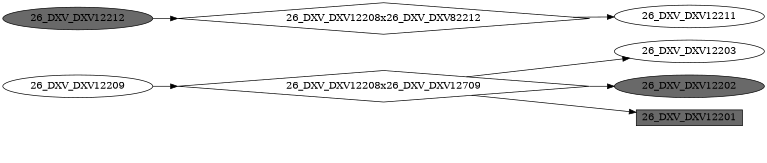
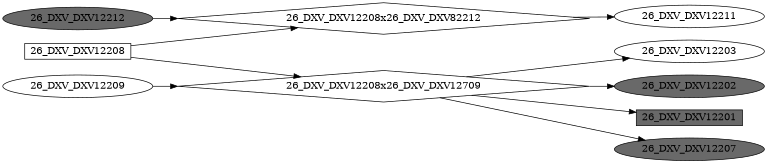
  digraph {
    rankdir=LR
    node [fillcolor=white fontcolor=black regular=0 shape=ellipse style=filled]
    "26_DXV_DXV12211" [height=0.3 width=0.5]
    n2 [height=.1 label="26_DXV_DXV12208x26_DXV_DXV82212" shape=diamond width=.1 fillcolor="" fontcolor="" regular="" style=""]
    "26_DXV_DXV12203" [height=0.3 width=0.5]
    n4 [height=.1 label="26_DXV_DXV12208x26_DXV_DXV12709" shape=diamond width=.1 fillcolor="" fontcolor="" regular="" style=""]
    "26_DXV_DXV12202" [fillcolor=dimgrey height=0.3 width=0.5]
    "26_DXV_DXV12201" [fillcolor=dimgrey height=0.3 shape=box width=0.5]
+   "26_DXV_DXV12207" [fillcolor=dimgrey height=0.3 width=0.5]
+   "26_DXV_DXV12208" [height=0.3 shape=box width=0.5]
    "26_DXV_DXV12209" [height=0.3 width=0.5]
    "26_DXV_DXV12212" [fillcolor=dimgrey height=0.3 width=0.5]
    n2 -> "26_DXV_DXV12211"
    n4 -> "26_DXV_DXV12203"
    n4 -> "26_DXV_DXV12202"
    n4 -> "26_DXV_DXV12201"
+   n4 -> "26_DXV_DXV12207"
+   "26_DXV_DXV12208" -> n2
+   "26_DXV_DXV12208" -> n4
    "26_DXV_DXV12209" -> n4
    "26_DXV_DXV12212" -> n2
  }
